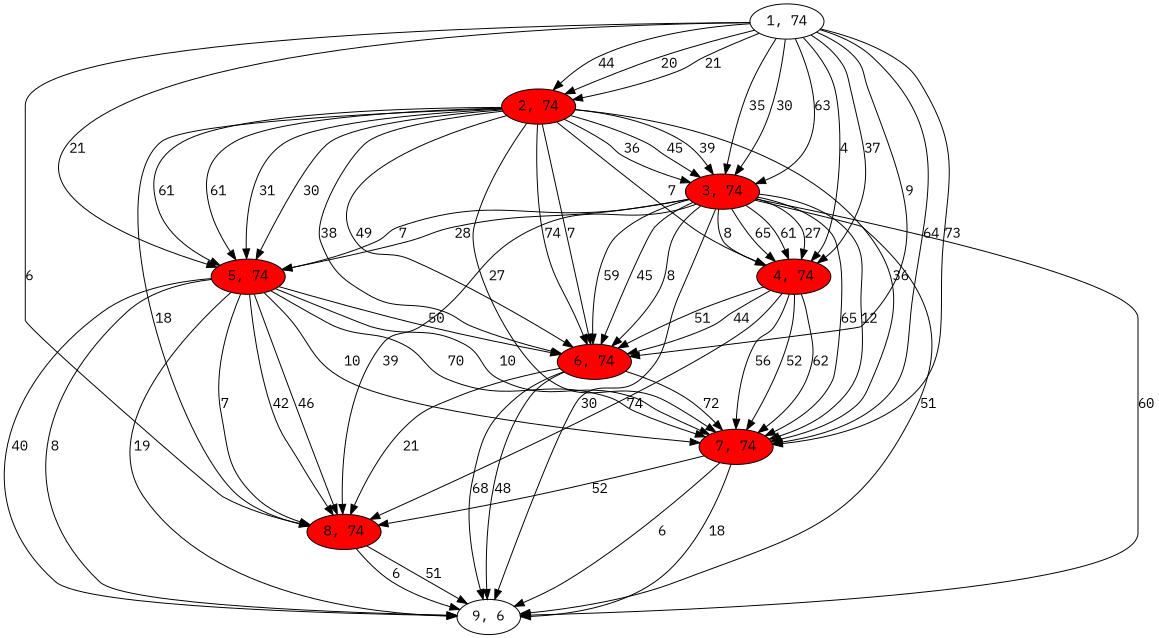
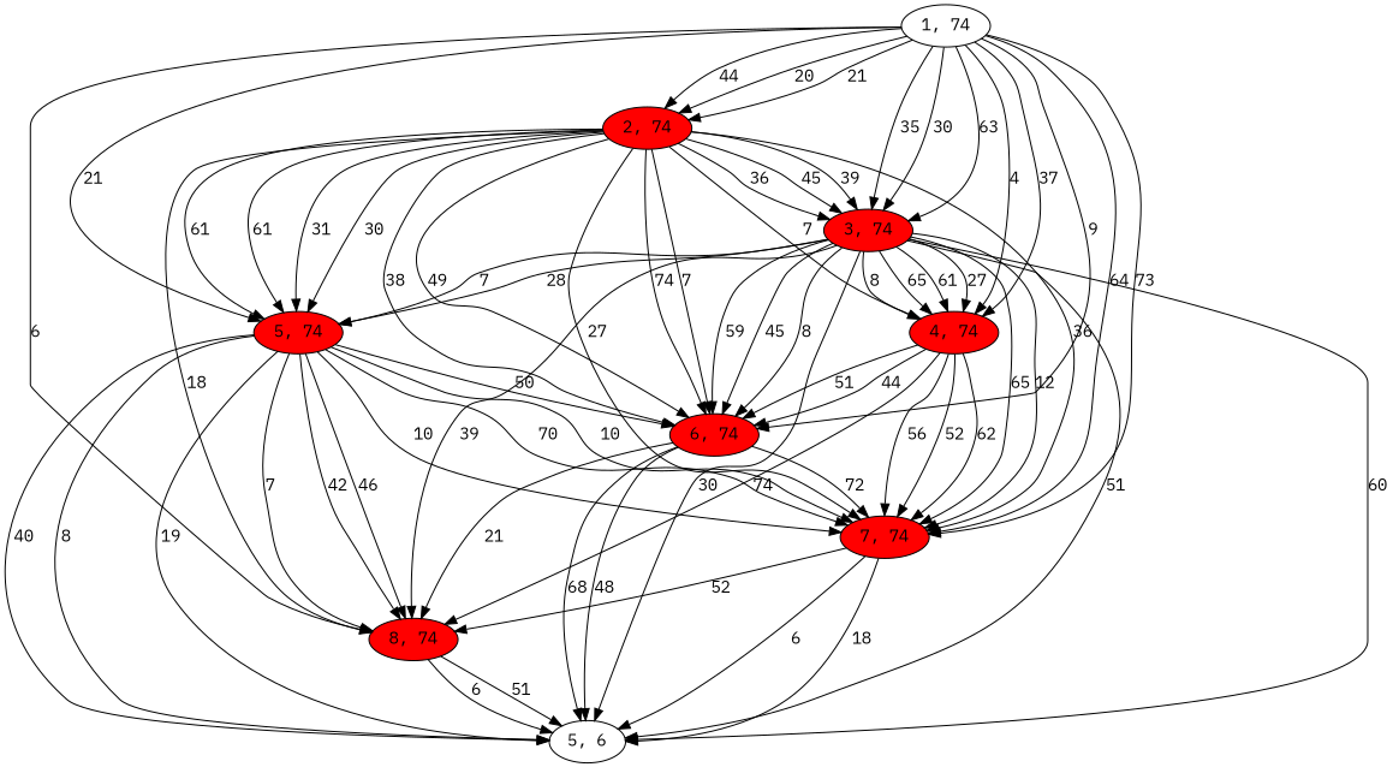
  digraph {
    fontname="IBM Plex Mono"
    node [fontname="IBM Plex Mono" fillcolor=red style=filled]
    edge [fontname="IBM Plex Mono"]
    n1 [label="1, 74" fillcolor="" style=""]
    n2 [label="2, 74"]
    n3 [label="3, 74"]
    n4 [label="4, 74"]
    n5 [label="5, 74"]
    n6 [label="6, 74"]
    n7 [label="7, 74"]
    n8 [label="8, 74"]
-   n9 [label="9, 6" fillcolor="" style=""]
+   n9 [label="5, 6" fillcolor="" style=""]
    n1 -> n2 [label=44]
    n1 -> n2 [label=20]
    n1 -> n2 [label=21]
    n1 -> n3 [label=63]
    n1 -> n3 [label=35]
    n1 -> n3 [label=30]
    n1 -> n4 [label=4]
    n1 -> n4 [label=37]
    n1 -> n5 [label=21]
    n1 -> n6 [label=9]
    n1 -> n7 [label=64]
    n1 -> n7 [label=73]
    n1 -> n8 [label=6]
    n2 -> n3 [label=45]
    n2 -> n3 [label=39]
    n2 -> n3 [label=36]
    n2 -> n4 [label=7]
    n2 -> n5 [label=61]
    n2 -> n5 [label=61]
    n2 -> n5 [label=31]
    n2 -> n5 [label=30]
    n2 -> n6 [label=7]
    n2 -> n6 [label=38]
    n2 -> n6 [label=74]
    n2 -> n6 [label=49]
    n2 -> n7 [label=36]
    n2 -> n7 [label=27]
    n2 -> n8 [label=18]
    n3 -> n4 [label=8]
    n3 -> n4 [label=65]
    n3 -> n4 [label=61]
    n3 -> n4 [label=27]
    n3 -> n5 [label=28]
    n3 -> n5 [label=7]
    n3 -> n6 [label=59]
    n3 -> n6 [label=45]
    n3 -> n6 [label=8]
    n3 -> n7 [label=65]
    n3 -> n7 [label=12]
    n3 -> n8 [label=39]
    n3 -> n9 [label=51]
    n3 -> n9 [label=60]
    n3 -> n9 [label=30]
    n4 -> n6 [label=51]
    n4 -> n6 [label=44]
    n4 -> n7 [label=56]
    n4 -> n7 [label=52]
    n4 -> n7 [label=62]
    n4 -> n8 [label=74]
    n5 -> n6 [label=50]
    n5 -> n7 [label=70]
    n5 -> n7 [label=10]
    n5 -> n7 [label=10]
    n5 -> n8 [label=46]
    n5 -> n8 [label=7]
    n5 -> n8 [label=42]
    n5 -> n9 [label=40]
    n5 -> n9 [label=8]
    n5 -> n9 [label=19]
    n6 -> n7 [label=72]
    n6 -> n8 [label=21]
    n6 -> n9 [label=48]
    n6 -> n9 [label=68]
    n7 -> n8 [label=52]
    n7 -> n9 [label=18]
    n7 -> n9 [label=6]
    n8 -> n9 [label=6]
    n8 -> n9 [label=51]
  }
